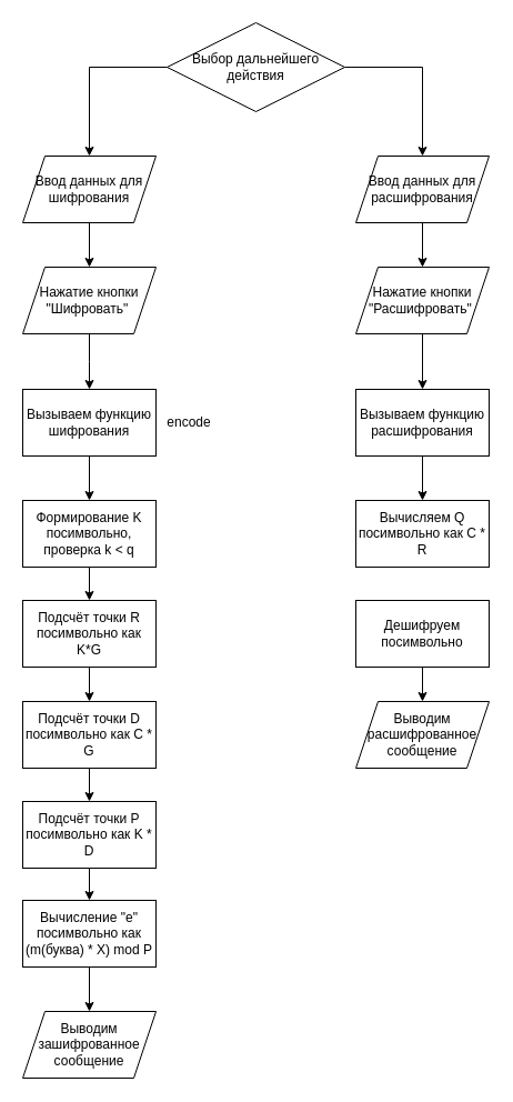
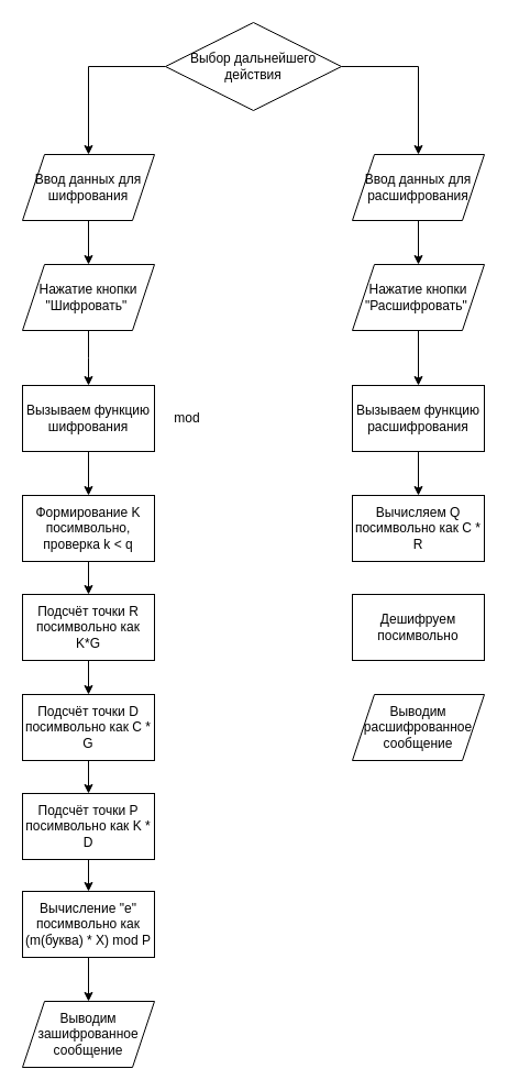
  <mxCell id="0" />
  <mxCell id="1" parent="0" />
  <mxCell id="2" value="" style="edgeStyle=orthogonalEdgeStyle;rounded=0;orthogonalLoop=1;jettySize=auto;html=1;" parent="1" source="4" target="6" edge="1"><mxGeometry relative="1" as="geometry" /></mxCell>
  <mxCell id="3" value="" style="edgeStyle=orthogonalEdgeStyle;rounded=0;orthogonalLoop=1;jettySize=auto;html=1;" parent="1" source="4" target="8" edge="1"><mxGeometry relative="1" as="geometry" /></mxCell>
  <mxCell id="4" value="Выбор дальнейшего действия" style="rhombus;whiteSpace=wrap;html=1;" parent="1" vertex="1"><mxGeometry x="150" y="20" width="160" height="80" as="geometry" /></mxCell>
  <mxCell id="5" value="" style="edgeStyle=orthogonalEdgeStyle;rounded=0;orthogonalLoop=1;jettySize=auto;html=1;" parent="1" source="6" target="10" edge="1"><mxGeometry relative="1" as="geometry" /></mxCell>
  <mxCell id="6" value="Ввод данных для шифрования" style="shape=parallelogram;perimeter=parallelogramPerimeter;whiteSpace=wrap;html=1;fixedSize=1;" parent="1" vertex="1"><mxGeometry x="20" y="140" width="120" height="60" as="geometry" /></mxCell>
  <mxCell id="7" value="" style="edgeStyle=orthogonalEdgeStyle;rounded=0;orthogonalLoop=1;jettySize=auto;html=1;" parent="1" source="8" target="12" edge="1"><mxGeometry relative="1" as="geometry" /></mxCell>
  <mxCell id="8" value="Ввод данных для расшифрования" style="shape=parallelogram;perimeter=parallelogramPerimeter;whiteSpace=wrap;html=1;fixedSize=1;" parent="1" vertex="1"><mxGeometry x="320" y="140" width="120" height="60" as="geometry" /></mxCell>
  <mxCell id="9" value="" style="edgeStyle=orthogonalEdgeStyle;rounded=0;orthogonalLoop=1;jettySize=auto;html=1;" parent="1" source="10" edge="1"><mxGeometry relative="1" as="geometry"><mxPoint x="80" y="350" as="targetPoint" /></mxGeometry></mxCell>
  <mxCell id="10" value="Нажатие кнопки &quot;Шифровать&quot;&amp;nbsp;" style="shape=parallelogram;perimeter=parallelogramPerimeter;whiteSpace=wrap;html=1;fixedSize=1;" parent="1" vertex="1"><mxGeometry x="20" y="240" width="120" height="60" as="geometry" /></mxCell>
  <mxCell id="11" value="" style="edgeStyle=orthogonalEdgeStyle;rounded=0;orthogonalLoop=1;jettySize=auto;html=1;" edge="1" parent="1" source="12" target="28"><mxGeometry relative="1" as="geometry" /></mxCell>
  <mxCell id="12" value="Нажатие кнопки &quot;Расшифровать&quot;&amp;nbsp;" style="shape=parallelogram;perimeter=parallelogramPerimeter;whiteSpace=wrap;html=1;fixedSize=1;" parent="1" vertex="1"><mxGeometry x="320" y="240" width="120" height="60" as="geometry" /></mxCell>
  <mxCell id="13" value="Выводим зашифрованное сообщение" style="shape=parallelogram;perimeter=parallelogramPerimeter;whiteSpace=wrap;html=1;fixedSize=1;" vertex="1" parent="1"><mxGeometry x="20" y="910" width="120" height="60" as="geometry" /></mxCell>
  <mxCell id="14" value="" style="edgeStyle=orthogonalEdgeStyle;rounded=0;orthogonalLoop=1;jettySize=auto;html=1;" edge="1" parent="1" source="15" target="18"><mxGeometry relative="1" as="geometry" /></mxCell>
  <mxCell id="15" value="Вызываем функцию шифрования" style="rounded=0;whiteSpace=wrap;html=1;" vertex="1" parent="1"><mxGeometry x="20" y="350" width="120" height="60" as="geometry" /></mxCell>
- <mxCell id="16" value="encode" style="text;html=1;strokeColor=none;fillColor=none;align=center;verticalAlign=middle;whiteSpace=wrap;rounded=0;" vertex="1" parent="1"><mxGeometry x="140" y="365" width="60" height="30" as="geometry" /></mxCell>
+ <mxCell id="16" value="mod" style="text;html=1;strokeColor=none;fillColor=none;align=center;verticalAlign=middle;whiteSpace=wrap;rounded=0;" vertex="1" parent="1"><mxGeometry x="140" y="365" width="60" height="30" as="geometry" /></mxCell>
  <mxCell id="17" value="" style="edgeStyle=orthogonalEdgeStyle;rounded=0;orthogonalLoop=1;jettySize=auto;html=1;" edge="1" parent="1" source="18" target="20"><mxGeometry relative="1" as="geometry" /></mxCell>
  <mxCell id="18" value="Формирование K посимвольно, проверка k &amp;lt; q" style="whiteSpace=wrap;html=1;rounded=0;" vertex="1" parent="1"><mxGeometry x="20" y="450" width="120" height="60" as="geometry" /></mxCell>
  <mxCell id="19" value="" style="edgeStyle=orthogonalEdgeStyle;rounded=0;orthogonalLoop=1;jettySize=auto;html=1;" edge="1" parent="1" source="20" target="22"><mxGeometry relative="1" as="geometry" /></mxCell>
  <mxCell id="20" value="Подсчёт точки R посимвольно как K*G" style="whiteSpace=wrap;html=1;rounded=0;" vertex="1" parent="1"><mxGeometry x="20" y="540" width="120" height="60" as="geometry" /></mxCell>
  <mxCell id="21" value="" style="edgeStyle=orthogonalEdgeStyle;rounded=0;orthogonalLoop=1;jettySize=auto;html=1;" edge="1" parent="1" source="22" target="24"><mxGeometry relative="1" as="geometry" /></mxCell>
  <mxCell id="22" value="Подсчёт точки D посимвольно как C * G" style="whiteSpace=wrap;html=1;rounded=0;" vertex="1" parent="1"><mxGeometry x="20" y="631" width="120" height="60" as="geometry" /></mxCell>
  <mxCell id="23" value="" style="edgeStyle=orthogonalEdgeStyle;rounded=0;orthogonalLoop=1;jettySize=auto;html=1;" edge="1" parent="1" source="24" target="26"><mxGeometry relative="1" as="geometry" /></mxCell>
  <mxCell id="24" value="Подсчёт точки P посимвольно как K * D" style="rounded=0;whiteSpace=wrap;html=1;" vertex="1" parent="1"><mxGeometry x="20" y="721" width="120" height="60" as="geometry" /></mxCell>
  <mxCell id="25" value="" style="edgeStyle=orthogonalEdgeStyle;rounded=0;orthogonalLoop=1;jettySize=auto;html=1;" edge="1" parent="1" source="26" target="13"><mxGeometry relative="1" as="geometry" /></mxCell>
  <mxCell id="26" value="Вычисление &quot;e&quot; посимвольно как (m(буква) * X) mod P" style="whiteSpace=wrap;html=1;rounded=0;" vertex="1" parent="1"><mxGeometry x="20" y="810" width="120" height="60" as="geometry" /></mxCell>
  <mxCell id="27" value="" style="edgeStyle=orthogonalEdgeStyle;rounded=0;orthogonalLoop=1;jettySize=auto;html=1;" edge="1" parent="1" source="28" target="29"><mxGeometry relative="1" as="geometry" /></mxCell>
  <mxCell id="28" value="Вызываем функцию расшифрования" style="rounded=0;whiteSpace=wrap;html=1;" vertex="1" parent="1"><mxGeometry x="320" y="350" width="120" height="60" as="geometry" /></mxCell>
  <mxCell id="29" value="Вычисляем Q посимвольно как C * R" style="whiteSpace=wrap;html=1;rounded=0;" vertex="1" parent="1"><mxGeometry x="320" y="450" width="120" height="60" as="geometry" /></mxCell>
- <mxCell id="30" value="" style="edgeStyle=orthogonalEdgeStyle;rounded=0;orthogonalLoop=1;jettySize=auto;html=1;" edge="1" parent="1" source="31" target="32"><mxGeometry relative="1" as="geometry" /></mxCell>
  <mxCell id="31" value="Дешифруем посимвольно" style="whiteSpace=wrap;html=1;rounded=0;" vertex="1" parent="1"><mxGeometry x="320" y="540" width="120" height="60" as="geometry" /></mxCell>
  <mxCell id="32" value="Выводим расшифрованное сообщение" style="shape=parallelogram;perimeter=parallelogramPerimeter;whiteSpace=wrap;html=1;fixedSize=1;" vertex="1" parent="1"><mxGeometry x="320" y="631" width="120" height="60" as="geometry" /></mxCell>
